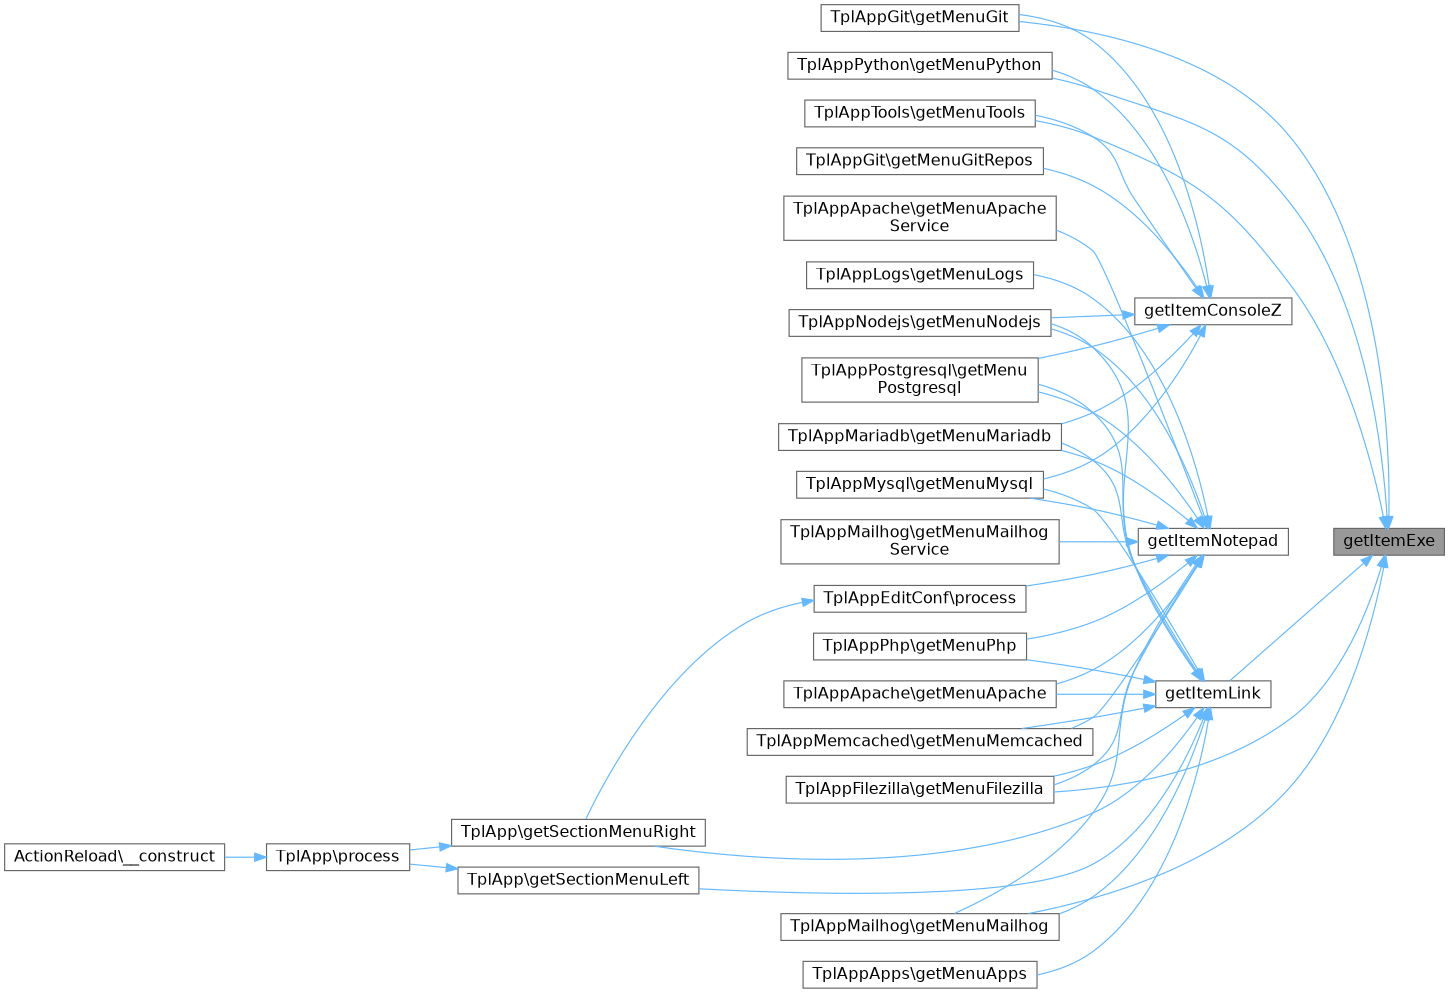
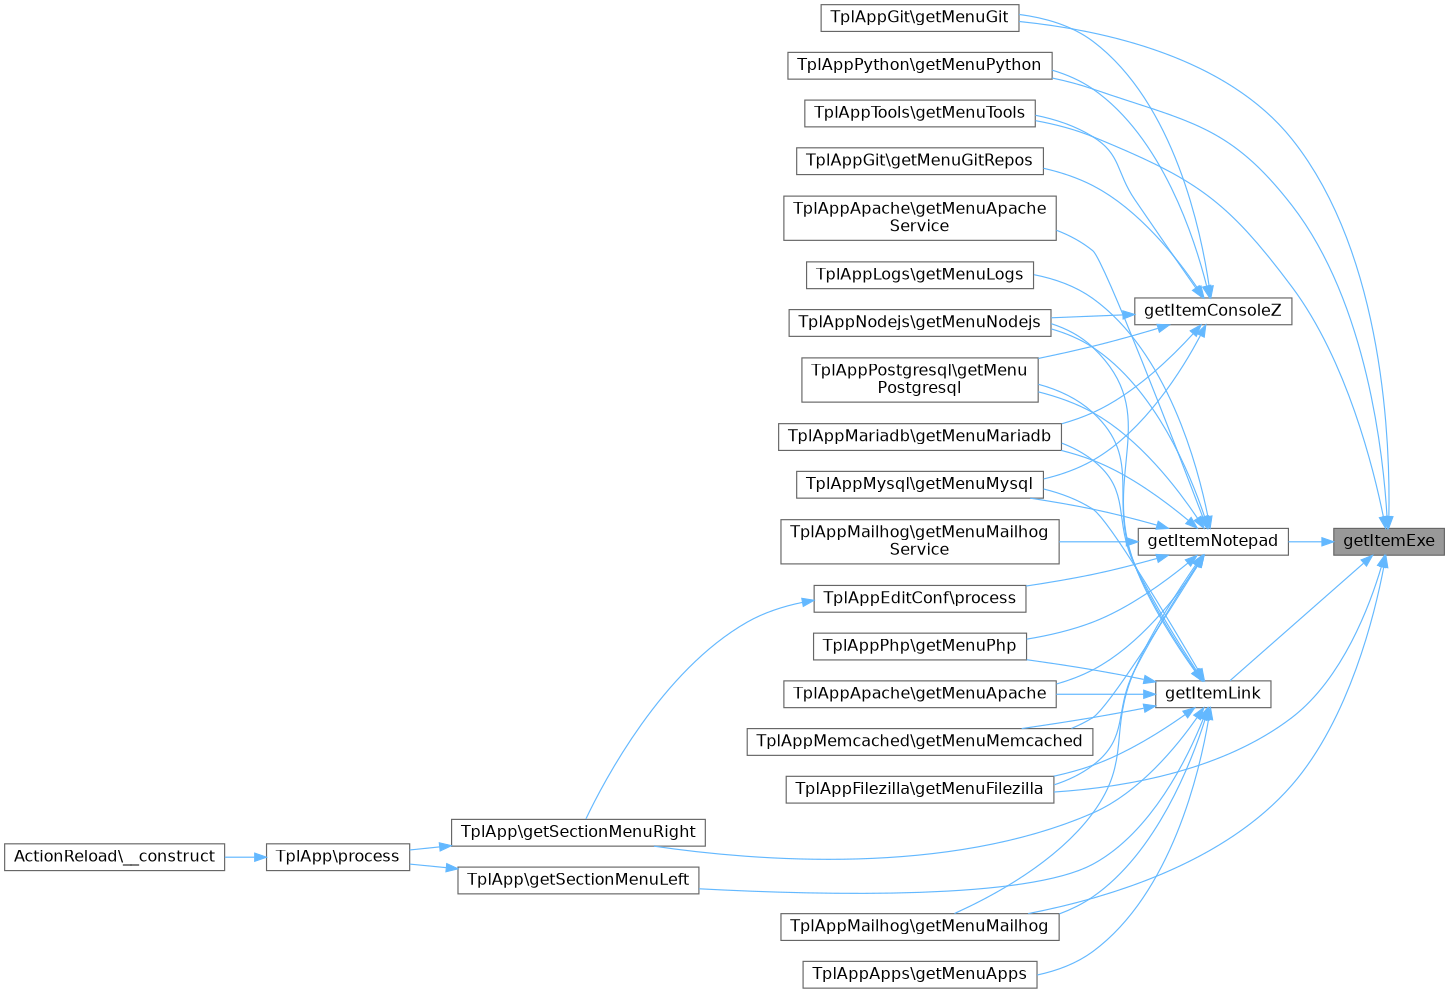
  digraph {
    rankdir=RL
    node [color=grey40 fillcolor=white fontname=Helvetica fontsize=14 shape=box style=filled]
    edge [color=steelblue1 dir=back fontname=Helvetica fontsize=14 labelfontname=Helvetica labelfontsize=14 style=solid]
    n1 [color=gray40 fillcolor=grey60 fontcolor=black height=0.2 label=getItemExe width=0.4]
    n2 [height=0.2 label="TplAppGit\\getMenuGit" width=0.4]
    n3 [height=0.2 label="TplAppPython\\getMenuPython" width=0.4]
    n4 [height=0.2 label="TplAppTools\\getMenuTools" width=0.4]
    n5 [height=0.2 label=getItemLink width=0.4]
    n6 [height=0.2 label="TplAppFilezilla\\getMenuFilezilla" width=0.4]
    n7 [height=0.2 label="TplAppMailhog\\getMenuMailhog" width=0.4]
    n8 [height=0.2 label=getItemNotepad width=0.4]
    n9 [height=0.2 label=getItemConsoleZ width=0.4]
    n10 [height=0.2 label="TplAppGit\\getMenuGitRepos" width=0.4]
    n11 [height=0.2 label="TplAppMariadb\\getMenuMariadb" width=0.4]
    n12 [height=0.2 label="TplAppMysql\\getMenuMysql" width=0.4]
    n13 [height=0.2 label="TplAppNodejs\\getMenuNodejs" width=0.4]
    n14 [height=0.2 label="TplAppPostgresql\\getMenu\lPostgresql" width=0.4]
    n15 [height=0.2 label="TplAppApache\\getMenuApache" width=0.4]
    n16 [height=0.2 label="TplAppApps\\getMenuApps" width=0.4]
    n17 [height=0.2 label="TplAppMemcached\\getMenuMemcached" width=0.4]
    n18 [height=0.2 label="TplAppPhp\\getMenuPhp" width=0.4]
    n19 [height=0.2 label="TplApp\\getSectionMenuLeft" width=0.4]
    n20 [height=0.2 label="TplApp\\getSectionMenuRight" width=0.4]
    n21 [height=0.2 label="TplAppApache\\getMenuApache\lService" width=0.4]
    n22 [height=0.2 label="TplAppLogs\\getMenuLogs" width=0.4]
    n23 [height=0.2 label="TplAppMailhog\\getMenuMailhog\lService" width=0.4]
    n24 [height=0.2 label="TplAppEditConf\\process" width=0.4]
    n25 [height=0.2 label="TplApp\\process" width=0.4]
    n26 [height=0.2 label="ActionReload\\__construct" width=0.4]
    n1 -> n2
    n1 -> n3
    n1 -> n4
    n1 -> n5
    n1 -> n6
    n1 -> n7
+   n1 -> n8
    n5 -> n6
    n5 -> n7
    n5 -> n11
    n5 -> n12
    n5 -> n13
    n5 -> n14
    n5 -> n15
    n5 -> n16
    n5 -> n17
    n5 -> n18
    n5 -> n19
    n5 -> n20
    n8 -> n6
    n8 -> n7
    n8 -> n11
    n8 -> n12
    n8 -> n13
    n8 -> n14
    n8 -> n15
    n8 -> n17
    n8 -> n18
    n8 -> n21
    n8 -> n22
    n8 -> n23
    n8 -> n24
    n9 -> n2
    n9 -> n3
    n9 -> n4
    n9 -> n10
    n9 -> n11
    n9 -> n12
    n9 -> n13
    n9 -> n14
    n19 -> n25
    n20 -> n25
    n24 -> n20
    n25 -> n26
  }
